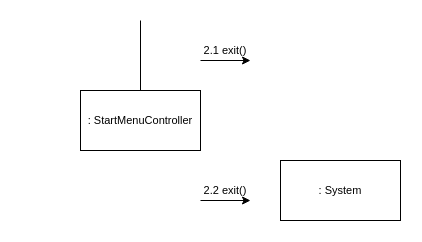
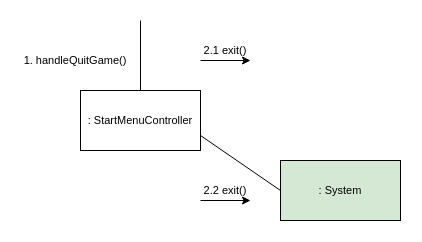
  <mxCell id="0" />
  <mxCell id="1" parent="0" />
  <mxCell id="2" value=": StartMenuController" style="rounded=0;whiteSpace=wrap;html=1;fontSize=11;" vertex="1" parent="1"><mxGeometry x="80" y="90" width="120" height="60" as="geometry" /></mxCell>
+ <mxCell id="3" value="1. handleQuitGame()" style="text;html=1;strokeColor=none;fillColor=none;align=center;verticalAlign=middle;whiteSpace=wrap;rounded=0;fontSize=11;" vertex="1" parent="1"><mxGeometry x="20" y="50" width="110" height="20" as="geometry" /></mxCell>
  <mxCell id="4" value="" style="endArrow=none;html=1;fontSize=11;exitX=0.5;exitY=0;exitDx=0;exitDy=0;" edge="1" parent="1" source="2"><mxGeometry width="50" height="50" relative="1" as="geometry"><mxPoint x="120" y="60" as="sourcePoint" /><mxPoint x="140" y="20" as="targetPoint" /></mxGeometry></mxCell>
- <mxCell id="5" value=": System" style="rounded=0;whiteSpace=wrap;html=1;fontSize=11;" vertex="1" parent="1"><mxGeometry x="280" y="160" width="120" height="60" as="geometry" /></mxCell>
+ <mxCell id="5" value=": System" style="rounded=0;whiteSpace=wrap;html=1;fontSize=11;fillColor=#d5e8d4;" vertex="1" parent="1"><mxGeometry x="280" y="160" width="120" height="60" as="geometry" /></mxCell>
+ <mxCell id="6" value="" style="endArrow=none;html=1;fontSize=11;entryX=0;entryY=0.5;entryDx=0;entryDy=0;exitX=1;exitY=0.75;exitDx=0;exitDy=0;" edge="1" parent="1" source="2" target="5"><mxGeometry width="50" height="50" relative="1" as="geometry"><mxPoint x="190" y="220" as="sourcePoint" /><mxPoint x="240" y="170" as="targetPoint" /></mxGeometry></mxCell>
  <mxCell id="7" value="2.1 exit()" style="text;html=1;strokeColor=none;fillColor=none;align=center;verticalAlign=middle;whiteSpace=wrap;rounded=0;fontSize=11;" vertex="1" parent="1"><mxGeometry x="200" y="40" width="50" height="20" as="geometry" /></mxCell>
  <mxCell id="8" value="2.2 exit()" style="text;html=1;strokeColor=none;fillColor=none;align=center;verticalAlign=middle;whiteSpace=wrap;rounded=0;fontSize=11;" vertex="1" parent="1"><mxGeometry x="200" y="180" width="50" height="20" as="geometry" /></mxCell>
  <mxCell id="9" value="" style="endArrow=classic;html=1;fontSize=11;entryX=1;entryY=1;entryDx=0;entryDy=0;exitX=0;exitY=1;exitDx=0;exitDy=0;" edge="1" parent="1" source="7" target="7"><mxGeometry width="50" height="50" relative="1" as="geometry"><mxPoint x="180" y="40" as="sourcePoint" /><mxPoint x="230" y="-10" as="targetPoint" /></mxGeometry></mxCell>
  <mxCell id="10" value="" style="endArrow=classic;html=1;fontSize=11;entryX=1;entryY=1;entryDx=0;entryDy=0;exitX=0;exitY=1;exitDx=0;exitDy=0;" edge="1" parent="1" source="8" target="8"><mxGeometry width="50" height="50" relative="1" as="geometry"><mxPoint x="180" y="270" as="sourcePoint" /><mxPoint x="230" y="220" as="targetPoint" /></mxGeometry></mxCell>
